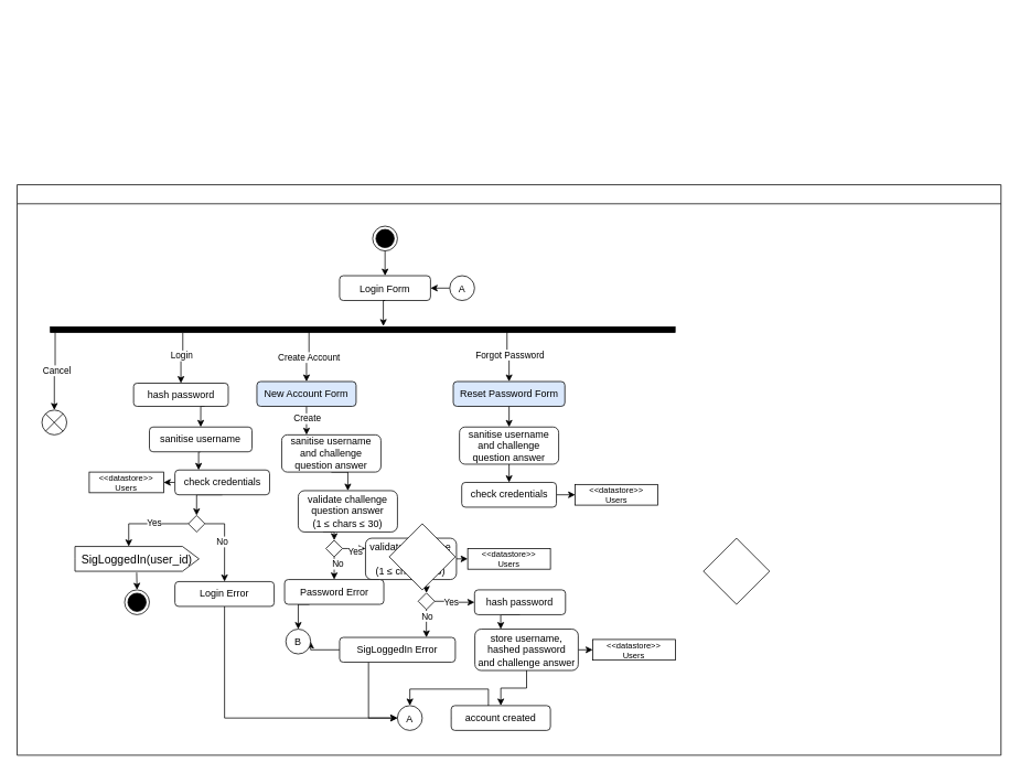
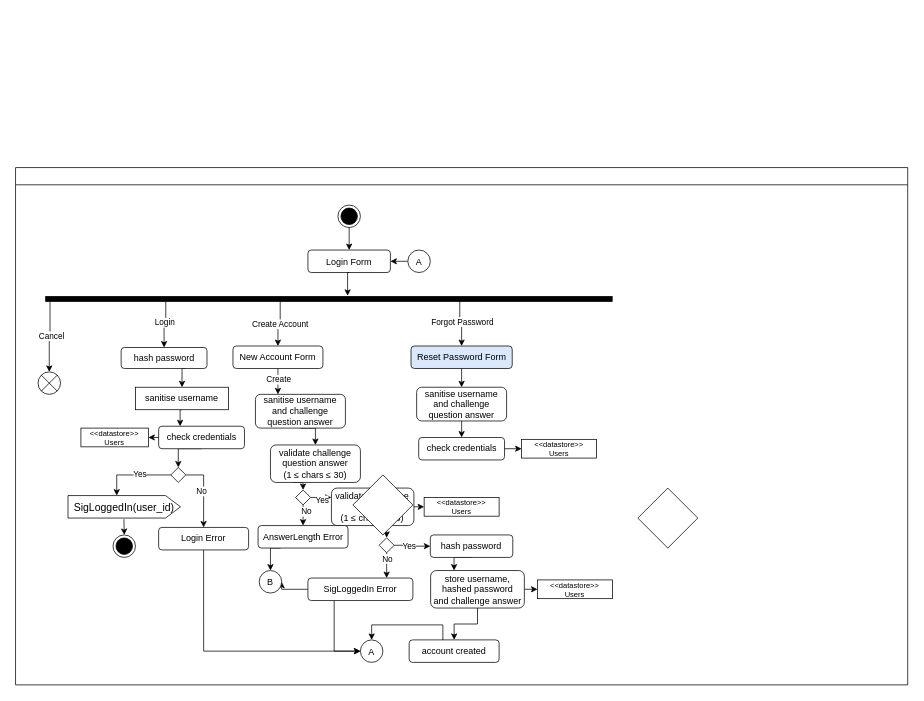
  <mxCell id="0" />
  <mxCell id="1" parent="0" />
  <mxCell id="2" value="" style="swimlane;whiteSpace=wrap" parent="1" vertex="1"><mxGeometry x="20" y="223" width="1190" height="690" as="geometry"><mxRectangle x="20" y="120" width="50" height="40" as="alternateBounds" /></mxGeometry></mxCell>
  <mxCell id="3" value="Login Form" style="rounded=1;" parent="2" vertex="1"><mxGeometry x="390" y="110" width="110" height="30" as="geometry" /></mxCell>
  <mxCell id="4" value="" style="edgeStyle=orthogonalEdgeStyle;rounded=0;orthogonalLoop=1;jettySize=auto;html=1;entryX=0.5;entryY=0;entryDx=0;entryDy=0;" parent="2" source="12" target="13" edge="1"><mxGeometry relative="1" as="geometry"><mxPoint x="115" y="442" as="targetPoint" /><Array as="points"><mxPoint x="46" y="228" /><mxPoint x="17" y="228" /></Array></mxGeometry></mxCell>
  <mxCell id="5" value="Cancel" style="edgeLabel;html=1;align=center;verticalAlign=middle;resizable=0;points=[];" parent="4" vertex="1" connectable="0"><mxGeometry x="-0.034" y="1" relative="1" as="geometry"><mxPoint as="offset" /></mxGeometry></mxCell>
  <mxCell id="6" style="edgeStyle=orthogonalEdgeStyle;rounded=0;orthogonalLoop=1;jettySize=auto;html=1;entryX=0.5;entryY=0;entryDx=0;entryDy=0;exitX=0.858;exitY=0.586;exitDx=0;exitDy=0;exitPerimeter=0;" edge="1" parent="2" source="12" target="36"><mxGeometry relative="1" as="geometry" /></mxCell>
  <mxCell id="7" value="Create Account" style="edgeLabel;html=1;align=center;verticalAlign=middle;resizable=0;points=[];" vertex="1" connectable="0" parent="6"><mxGeometry x="-0.033" relative="1" as="geometry"><mxPoint as="offset" /></mxGeometry></mxCell>
  <mxCell id="8" style="edgeStyle=orthogonalEdgeStyle;rounded=0;orthogonalLoop=1;jettySize=auto;html=1;entryX=0.5;entryY=0;entryDx=0;entryDy=0;exitX=1.056;exitY=0.788;exitDx=0;exitDy=0;exitPerimeter=0;" edge="1" parent="2" source="12" target="15"><mxGeometry relative="1" as="geometry" /></mxCell>
  <mxCell id="9" value="Login" style="edgeLabel;html=1;align=center;verticalAlign=middle;resizable=0;points=[];" vertex="1" connectable="0" parent="8"><mxGeometry x="-0.157" y="-2" relative="1" as="geometry"><mxPoint as="offset" /></mxGeometry></mxCell>
  <mxCell id="10" style="edgeStyle=orthogonalEdgeStyle;rounded=0;orthogonalLoop=1;jettySize=auto;html=1;entryX=0.5;entryY=0;entryDx=0;entryDy=0;exitX=0.463;exitY=0.269;exitDx=0;exitDy=0;exitPerimeter=0;" edge="1" parent="2" source="12" target="60"><mxGeometry relative="1" as="geometry" /></mxCell>
  <mxCell id="11" value="Forgot Password" style="edgeLabel;html=1;align=center;verticalAlign=middle;resizable=0;points=[];" vertex="1" connectable="0" parent="10"><mxGeometry x="-0.071" y="3" relative="1" as="geometry"><mxPoint as="offset" /></mxGeometry></mxCell>
  <mxCell id="12" value="" style="html=1;points=[];perimeter=orthogonalPerimeter;fillColor=strokeColor;rotation=90;" parent="2" vertex="1"><mxGeometry x="414.62" y="-202.56" width="6.75" height="755.62" as="geometry" /></mxCell>
  <mxCell id="13" value="" style="shape=sumEllipse;perimeter=ellipsePerimeter;html=1;backgroundOutline=1;" parent="2" vertex="1"><mxGeometry x="30" y="272.5" width="30" height="30" as="geometry" /></mxCell>
  <mxCell id="14" style="edgeStyle=orthogonalEdgeStyle;rounded=0;orthogonalLoop=1;jettySize=auto;html=1;exitX=0.75;exitY=1;exitDx=0;exitDy=0;entryX=0.5;entryY=0;entryDx=0;entryDy=0;" parent="2" source="15" target="17" edge="1"><mxGeometry relative="1" as="geometry" /></mxCell>
  <mxCell id="15" value="hash password" style="rounded=1;whiteSpace=wrap;html=1;" parent="2" vertex="1"><mxGeometry x="140.87" y="240" width="114.5" height="28" as="geometry" /></mxCell>
  <mxCell id="16" style="edgeStyle=orthogonalEdgeStyle;rounded=0;orthogonalLoop=1;jettySize=auto;html=1;exitX=0.5;exitY=1;exitDx=0;exitDy=0;entryX=0.25;entryY=0;entryDx=0;entryDy=0;" parent="2" source="17" target="20" edge="1"><mxGeometry relative="1" as="geometry" /></mxCell>
- <mxCell id="17" value="sanitise username" style="rounded=1;whiteSpace=wrap;html=1;" parent="2" vertex="1"><mxGeometry x="160" y="293" width="124.12" height="30" as="geometry" /></mxCell>
+ <mxCell id="17" value="sanitise username" style="whiteSpace=wrap;html=1;rounded=0;" parent="2" vertex="1"><mxGeometry x="160" y="293" width="124.12" height="30" as="geometry" /></mxCell>
  <mxCell id="18" style="edgeStyle=orthogonalEdgeStyle;rounded=0;orthogonalLoop=1;jettySize=auto;html=1;exitX=0.5;exitY=1;exitDx=0;exitDy=0;entryX=0.5;entryY=0;entryDx=0;entryDy=0;" parent="2" source="20" target="24" edge="1"><mxGeometry relative="1" as="geometry" /></mxCell>
  <mxCell id="19" style="edgeStyle=orthogonalEdgeStyle;rounded=0;orthogonalLoop=1;jettySize=auto;html=1;exitX=0;exitY=0.5;exitDx=0;exitDy=0;entryX=1;entryY=0.5;entryDx=0;entryDy=0;" edge="1" parent="2" source="20" target="21"><mxGeometry relative="1" as="geometry" /></mxCell>
  <mxCell id="20" value="check credentials" style="rounded=1;whiteSpace=wrap;html=1;" parent="2" vertex="1"><mxGeometry x="190.87" y="345" width="114.5" height="30" as="geometry" /></mxCell>
  <mxCell id="21" value="&lt;div style=&quot;font-size: 10px;&quot;&gt;&lt;font style=&quot;font-size: 10px;&quot;&gt;&amp;lt;&amp;lt;datastore&amp;gt;&amp;gt;&lt;/font&gt;&lt;/div&gt;&lt;div style=&quot;font-size: 10px;&quot;&gt;&lt;font style=&quot;font-size: 10px;&quot;&gt;Users&lt;br&gt;&lt;/font&gt;&lt;/div&gt;" style="rounded=0;whiteSpace=wrap;html=1;" parent="2" vertex="1"><mxGeometry x="87.2" y="347.5" width="90" height="25" as="geometry" /></mxCell>
  <mxCell id="22" style="edgeStyle=orthogonalEdgeStyle;rounded=0;orthogonalLoop=1;jettySize=auto;html=1;exitX=1;exitY=0.5;exitDx=0;exitDy=0;entryX=0.5;entryY=0;entryDx=0;entryDy=0;" parent="2" source="24" target="31" edge="1"><mxGeometry relative="1" as="geometry" /></mxCell>
  <mxCell id="23" value="No" style="edgeLabel;html=1;align=center;verticalAlign=middle;resizable=0;points=[];" parent="22" vertex="1" connectable="0"><mxGeometry x="-0.048" y="-2" relative="1" as="geometry"><mxPoint x="-1" as="offset" /></mxGeometry></mxCell>
  <mxCell id="24" value="" style="rhombus;whiteSpace=wrap;html=1;" parent="2" vertex="1"><mxGeometry x="207.06" y="400" width="20" height="20" as="geometry" /></mxCell>
  <mxCell id="25" style="edgeStyle=orthogonalEdgeStyle;rounded=0;orthogonalLoop=1;jettySize=auto;html=1;exitX=0.343;exitY=0.967;exitDx=0;exitDy=0;exitPerimeter=0;entryX=0.5;entryY=0;entryDx=0;entryDy=0;" parent="2" target="26" edge="1"><mxGeometry relative="1" as="geometry"><mxPoint x="144.57" y="469.01" as="sourcePoint" /></mxGeometry></mxCell>
  <mxCell id="26" value="" style="ellipse;html=1;shape=endState;fillColor=strokeColor;" parent="2" vertex="1"><mxGeometry x="130" y="490" width="30" height="30" as="geometry" /></mxCell>
  <mxCell id="27" style="edgeStyle=orthogonalEdgeStyle;rounded=0;orthogonalLoop=1;jettySize=auto;html=1;exitX=0;exitY=0.5;exitDx=0;exitDy=0;entryX=1;entryY=0.5;entryDx=0;entryDy=0;" parent="2" source="28" target="3" edge="1"><mxGeometry relative="1" as="geometry" /></mxCell>
  <mxCell id="28" value="A" style="ellipse;" parent="2" vertex="1"><mxGeometry x="523.25" y="110" width="30" height="30" as="geometry" /></mxCell>
  <mxCell id="29" value="A" style="ellipse;" parent="2" vertex="1"><mxGeometry x="460" y="630" width="30" height="30" as="geometry" /></mxCell>
  <mxCell id="30" style="edgeStyle=orthogonalEdgeStyle;rounded=0;orthogonalLoop=1;jettySize=auto;html=1;exitX=0.5;exitY=1;exitDx=0;exitDy=0;entryX=0;entryY=0.5;entryDx=0;entryDy=0;" edge="1" parent="2" source="31" target="29"><mxGeometry relative="1" as="geometry" /></mxCell>
  <mxCell id="31" value="Login Error" style="rounded=1;whiteSpace=wrap;html=1;" parent="2" vertex="1"><mxGeometry x="190.87" y="480" width="120" height="30" as="geometry" /></mxCell>
  <mxCell id="32" style="edgeStyle=orthogonalEdgeStyle;rounded=0;orthogonalLoop=1;jettySize=auto;html=1;exitX=0.5;exitY=1;exitDx=0;exitDy=0;entryX=0.5;entryY=0;entryDx=0;entryDy=0;" edge="1" parent="2" source="33" target="62"><mxGeometry relative="1" as="geometry" /></mxCell>
  <mxCell id="33" value="sanitise username and challenge question answer" style="rounded=1;whiteSpace=wrap;html=1;" parent="2" vertex="1"><mxGeometry x="320" y="302.5" width="120" height="45" as="geometry" /></mxCell>
  <mxCell id="34" style="edgeStyle=orthogonalEdgeStyle;rounded=0;orthogonalLoop=1;jettySize=auto;html=1;exitX=0.5;exitY=1;exitDx=0;exitDy=0;entryX=0.25;entryY=0;entryDx=0;entryDy=0;" parent="2" source="36" target="33" edge="1"><mxGeometry relative="1" as="geometry" /></mxCell>
  <mxCell id="35" value="Create" style="edgeLabel;html=1;align=center;verticalAlign=middle;resizable=0;points=[];" parent="34" vertex="1" connectable="0"><mxGeometry x="-0.192" relative="1" as="geometry"><mxPoint as="offset" /></mxGeometry></mxCell>
- <mxCell id="36" value="New Account Form" style="rounded=1;whiteSpace=wrap;html=1;fillColor=#dae8fc;" parent="2" vertex="1"><mxGeometry x="290" y="238" width="120" height="30" as="geometry" /></mxCell>
+ <mxCell id="36" value="New Account Form" style="rounded=1;whiteSpace=wrap;html=1;" parent="2" vertex="1"><mxGeometry x="290" y="238" width="120" height="30" as="geometry" /></mxCell>
  <mxCell id="37" style="edgeStyle=orthogonalEdgeStyle;rounded=0;orthogonalLoop=1;jettySize=auto;html=1;exitX=0.5;exitY=1;exitDx=0;exitDy=0;entryX=0.5;entryY=0;entryDx=0;entryDy=0;" parent="2" source="39" target="45" edge="1"><mxGeometry relative="1" as="geometry" /></mxCell>
  <mxCell id="38" style="edgeStyle=orthogonalEdgeStyle;rounded=0;orthogonalLoop=1;jettySize=auto;html=1;exitX=1;exitY=0.5;exitDx=0;exitDy=0;entryX=0;entryY=0.5;entryDx=0;entryDy=0;" parent="2" source="39" target="56" edge="1"><mxGeometry relative="1" as="geometry" /></mxCell>
  <mxCell id="39" value="&lt;div&gt;validate username&lt;/div&gt;&lt;div&gt;unique,&lt;br&gt;&lt;/div&gt;&lt;div&gt;(1 ≤ chars ≤ 15)&lt;br&gt;&lt;/div&gt;" style="rounded=1;whiteSpace=wrap;html=1;" parent="2" vertex="1"><mxGeometry x="421.37" y="427.5" width="110" height="50" as="geometry" /></mxCell>
  <mxCell id="40" value="&lt;div style=&quot;font-size: 10px;&quot;&gt;&lt;font style=&quot;font-size: 10px;&quot;&gt;&amp;lt;&amp;lt;datastore&amp;gt;&amp;gt;&lt;/font&gt;&lt;/div&gt;&lt;div style=&quot;font-size: 10px;&quot;&gt;&lt;font style=&quot;font-size: 10px;&quot;&gt;Users&lt;br&gt;&lt;/font&gt;&lt;/div&gt;" style="rounded=0;whiteSpace=wrap;html=1;" parent="2" vertex="1"><mxGeometry x="696.17" y="550" width="100" height="25" as="geometry" /></mxCell>
  <mxCell id="41" style="edgeStyle=orthogonalEdgeStyle;rounded=0;orthogonalLoop=1;jettySize=auto;html=1;exitX=1;exitY=0.5;exitDx=0;exitDy=0;entryX=0;entryY=0.5;entryDx=0;entryDy=0;" parent="2" source="45" target="52" edge="1"><mxGeometry relative="1" as="geometry" /></mxCell>
  <mxCell id="42" value="Yes" style="edgeLabel;html=1;align=center;verticalAlign=middle;resizable=0;points=[];" vertex="1" connectable="0" parent="41"><mxGeometry x="-0.225" y="-1" relative="1" as="geometry"><mxPoint as="offset" /></mxGeometry></mxCell>
  <mxCell id="43" style="edgeStyle=orthogonalEdgeStyle;rounded=0;orthogonalLoop=1;jettySize=auto;html=1;exitX=0.5;exitY=1;exitDx=0;exitDy=0;entryX=0.75;entryY=0;entryDx=0;entryDy=0;" edge="1" parent="2" source="45" target="48"><mxGeometry relative="1" as="geometry" /></mxCell>
  <mxCell id="44" value="No" style="edgeLabel;html=1;align=center;verticalAlign=middle;resizable=0;points=[];" vertex="1" connectable="0" parent="43"><mxGeometry x="-0.573" relative="1" as="geometry"><mxPoint y="1" as="offset" /></mxGeometry></mxCell>
  <mxCell id="45" value="" style="rhombus;whiteSpace=wrap;html=1;" parent="2" vertex="1"><mxGeometry x="485.0" y="493.81" width="20" height="20" as="geometry" /></mxCell>
  <mxCell id="46" style="edgeStyle=orthogonalEdgeStyle;rounded=0;orthogonalLoop=1;jettySize=auto;html=1;exitX=0.25;exitY=1;exitDx=0;exitDy=0;entryX=0;entryY=0.5;entryDx=0;entryDy=0;" edge="1" parent="2" source="48" target="29"><mxGeometry relative="1" as="geometry" /></mxCell>
  <mxCell id="47" style="edgeStyle=orthogonalEdgeStyle;rounded=0;orthogonalLoop=1;jettySize=auto;html=1;exitX=0;exitY=0.5;exitDx=0;exitDy=0;entryX=1;entryY=0.5;entryDx=0;entryDy=0;" edge="1" parent="2" source="48" target="80"><mxGeometry relative="1" as="geometry" /></mxCell>
  <mxCell id="48" value="SigLoggedIn Error" style="rounded=1;whiteSpace=wrap;html=1;" parent="2" vertex="1"><mxGeometry x="390.0" y="547.5" width="140" height="30" as="geometry" /></mxCell>
  <mxCell id="49" style="edgeStyle=orthogonalEdgeStyle;rounded=0;orthogonalLoop=1;jettySize=auto;html=1;exitX=0.5;exitY=1;exitDx=0;exitDy=0;entryX=0.5;entryY=0;entryDx=0;entryDy=0;" parent="2" source="50" target="3" edge="1"><mxGeometry relative="1" as="geometry" /></mxCell>
  <mxCell id="50" value="" style="ellipse;html=1;shape=endState;fillColor=strokeColor;" parent="2" vertex="1"><mxGeometry x="430" y="50" width="30" height="30" as="geometry" /></mxCell>
  <mxCell id="51" style="edgeStyle=orthogonalEdgeStyle;rounded=0;orthogonalLoop=1;jettySize=auto;html=1;exitX=0.5;exitY=1;exitDx=0;exitDy=0;entryX=0.25;entryY=0;entryDx=0;entryDy=0;" parent="2" source="52" target="55" edge="1"><mxGeometry relative="1" as="geometry" /></mxCell>
  <mxCell id="52" value="hash password" style="rounded=1;whiteSpace=wrap;html=1;" parent="2" vertex="1"><mxGeometry x="553.25" y="490" width="110" height="30" as="geometry" /></mxCell>
  <mxCell id="53" style="edgeStyle=orthogonalEdgeStyle;rounded=0;orthogonalLoop=1;jettySize=auto;html=1;exitX=1;exitY=0.5;exitDx=0;exitDy=0;entryX=0;entryY=0.5;entryDx=0;entryDy=0;" parent="2" source="55" target="40" edge="1"><mxGeometry relative="1" as="geometry" /></mxCell>
  <mxCell id="54" style="edgeStyle=orthogonalEdgeStyle;rounded=0;orthogonalLoop=1;jettySize=auto;html=1;exitX=0.5;exitY=1;exitDx=0;exitDy=0;entryX=0.5;entryY=0;entryDx=0;entryDy=0;" parent="2" source="55" target="58" edge="1"><mxGeometry relative="1" as="geometry" /></mxCell>
  <mxCell id="55" value="&lt;div&gt;store username, hashed password&lt;/div&gt;&lt;div&gt;and challenge answer&lt;br&gt;&lt;/div&gt;" style="rounded=1;whiteSpace=wrap;html=1;" parent="2" vertex="1"><mxGeometry x="553.67" y="537.5" width="125" height="50" as="geometry" /></mxCell>
  <mxCell id="56" value="&lt;div style=&quot;font-size: 10px;&quot;&gt;&lt;font style=&quot;font-size: 10px;&quot;&gt;&amp;lt;&amp;lt;datastore&amp;gt;&amp;gt;&lt;/font&gt;&lt;/div&gt;&lt;div style=&quot;font-size: 10px;&quot;&gt;&lt;font style=&quot;font-size: 10px;&quot;&gt;Users&lt;br&gt;&lt;/font&gt;&lt;/div&gt;" style="rounded=0;whiteSpace=wrap;html=1;" parent="2" vertex="1"><mxGeometry x="545" y="440" width="100" height="25" as="geometry" /></mxCell>
  <mxCell id="57" style="edgeStyle=orthogonalEdgeStyle;rounded=0;orthogonalLoop=1;jettySize=auto;html=1;exitX=0;exitY=0.5;exitDx=0;exitDy=0;entryX=0.5;entryY=0;entryDx=0;entryDy=0;" edge="1" parent="2" source="58" target="29"><mxGeometry relative="1" as="geometry"><Array as="points"><mxPoint x="570" y="610" /><mxPoint x="475" y="610" /></Array></mxGeometry></mxCell>
  <mxCell id="58" value="account created" style="rounded=1;whiteSpace=wrap;html=1;" parent="2" vertex="1"><mxGeometry x="525" y="630" width="120" height="30" as="geometry" /></mxCell>
  <mxCell id="59" style="edgeStyle=orthogonalEdgeStyle;rounded=0;orthogonalLoop=1;jettySize=auto;html=1;exitX=0.5;exitY=1;exitDx=0;exitDy=0;entryX=0.5;entryY=0;entryDx=0;entryDy=0;" edge="1" parent="2" source="60" target="75"><mxGeometry relative="1" as="geometry" /></mxCell>
  <mxCell id="60" value="Reset Password Form" style="rounded=1;whiteSpace=wrap;html=1;fillColor=#dae8fc;" parent="2" vertex="1"><mxGeometry x="527.5" y="238" width="135" height="30" as="geometry" /></mxCell>
  <mxCell id="61" style="edgeStyle=orthogonalEdgeStyle;rounded=0;orthogonalLoop=1;jettySize=auto;html=1;exitX=0.25;exitY=1;exitDx=0;exitDy=0;entryX=0.5;entryY=0;entryDx=0;entryDy=0;" edge="1" parent="2" source="62" target="67"><mxGeometry relative="1" as="geometry" /></mxCell>
  <mxCell id="62" value="&lt;div&gt;validate challenge question answer&lt;/div&gt;&lt;div&gt;(1 ≤ chars ≤ 30)&lt;/div&gt;" style="rounded=1;whiteSpace=wrap;html=1;" vertex="1" parent="2"><mxGeometry x="340" y="370" width="120" height="50" as="geometry" /></mxCell>
  <mxCell id="63" style="edgeStyle=orthogonalEdgeStyle;rounded=0;orthogonalLoop=1;jettySize=auto;html=1;exitX=1;exitY=0.5;exitDx=0;exitDy=0;entryX=0;entryY=0.25;entryDx=0;entryDy=0;" edge="1" parent="2" source="67" target="39"><mxGeometry relative="1" as="geometry" /></mxCell>
  <mxCell id="64" value="Yes" style="edgeLabel;html=1;align=center;verticalAlign=middle;resizable=0;points=[];" vertex="1" connectable="0" parent="63"><mxGeometry x="-0.007" y="-3" relative="1" as="geometry"><mxPoint x="1" as="offset" /></mxGeometry></mxCell>
  <mxCell id="65" style="edgeStyle=orthogonalEdgeStyle;rounded=0;orthogonalLoop=1;jettySize=auto;html=1;exitX=0.5;exitY=1;exitDx=0;exitDy=0;entryX=0.5;entryY=0;entryDx=0;entryDy=0;" edge="1" parent="2" source="67" target="69"><mxGeometry relative="1" as="geometry" /></mxCell>
  <mxCell id="66" value="No" style="edgeLabel;html=1;align=center;verticalAlign=middle;resizable=0;points=[];" vertex="1" connectable="0" parent="65"><mxGeometry x="-0.442" y="4" relative="1" as="geometry"><mxPoint as="offset" /></mxGeometry></mxCell>
  <mxCell id="67" value="" style="rhombus;whiteSpace=wrap;html=1;" vertex="1" parent="2"><mxGeometry x="373.5" y="430" width="20" height="20" as="geometry" /></mxCell>
  <mxCell id="68" style="edgeStyle=orthogonalEdgeStyle;rounded=0;orthogonalLoop=1;jettySize=auto;html=1;exitX=0.25;exitY=1;exitDx=0;exitDy=0;entryX=0.5;entryY=0;entryDx=0;entryDy=0;" edge="1" parent="2" source="69" target="80"><mxGeometry relative="1" as="geometry" /></mxCell>
- <mxCell id="69" value="Password Error" style="rounded=1;whiteSpace=wrap;html=1;" vertex="1" parent="2"><mxGeometry x="323.5" y="477.5" width="120" height="30" as="geometry" /></mxCell>
+ <mxCell id="69" value="AnswerLength Error" style="rounded=1;whiteSpace=wrap;html=1;" vertex="1" parent="2"><mxGeometry x="323.5" y="477.5" width="120" height="30" as="geometry" /></mxCell>
  <mxCell id="70" value="" style="edgeStyle=orthogonalEdgeStyle;rounded=0;orthogonalLoop=1;jettySize=auto;html=1;exitX=0;exitY=0.5;exitDx=0;exitDy=0;entryX=0;entryY=0;entryDx=65;entryDy=0;entryPerimeter=0;" edge="1" parent="2" source="24" target="72"><mxGeometry relative="1" as="geometry"><mxPoint x="97.2" y="550" as="sourcePoint" /><mxPoint x="48.12" y="580" as="targetPoint" /></mxGeometry></mxCell>
  <mxCell id="71" value="Yes" style="edgeLabel;html=1;align=center;verticalAlign=middle;resizable=0;points=[];" vertex="1" connectable="0" parent="70"><mxGeometry x="-0.153" y="-2" relative="1" as="geometry"><mxPoint as="offset" /></mxGeometry></mxCell>
  <mxCell id="72" value="SigLoggedIn(user_id)" style="html=1;shape=mxgraph.infographic.ribbonSimple;notch1=0;notch2=20;align=center;verticalAlign=middle;fontSize=14;fontStyle=0;fillColor=#FFFFFF;whiteSpace=wrap;" parent="2" vertex="1"><mxGeometry x="70.0" y="437.5" width="150" height="30" as="geometry" /></mxCell>
  <mxCell id="73" style="edgeStyle=orthogonalEdgeStyle;rounded=0;orthogonalLoop=1;jettySize=auto;html=1;exitX=0.5;exitY=1;exitDx=0;exitDy=0;entryX=-0.13;entryY=0.467;entryDx=0;entryDy=0;entryPerimeter=0;" edge="1" parent="2" source="3" target="12"><mxGeometry relative="1" as="geometry" /></mxCell>
  <mxCell id="74" style="edgeStyle=orthogonalEdgeStyle;rounded=0;orthogonalLoop=1;jettySize=auto;html=1;exitX=0.5;exitY=1;exitDx=0;exitDy=0;entryX=0.5;entryY=0;entryDx=0;entryDy=0;" edge="1" parent="2" source="75" target="77"><mxGeometry relative="1" as="geometry" /></mxCell>
  <mxCell id="75" value="sanitise username and challenge question answer" style="rounded=1;whiteSpace=wrap;html=1;" vertex="1" parent="2"><mxGeometry x="535" y="293" width="120" height="45" as="geometry" /></mxCell>
  <mxCell id="76" style="edgeStyle=orthogonalEdgeStyle;rounded=0;orthogonalLoop=1;jettySize=auto;html=1;exitX=1;exitY=0.5;exitDx=0;exitDy=0;entryX=0;entryY=0.5;entryDx=0;entryDy=0;" edge="1" parent="2" source="77" target="78"><mxGeometry relative="1" as="geometry" /></mxCell>
  <mxCell id="77" value="check credentials" style="rounded=1;whiteSpace=wrap;html=1;" vertex="1" parent="2"><mxGeometry x="537.75" y="360" width="114.5" height="30" as="geometry" /></mxCell>
  <mxCell id="78" value="&lt;div style=&quot;font-size: 10px;&quot;&gt;&lt;font style=&quot;font-size: 10px;&quot;&gt;&amp;lt;&amp;lt;datastore&amp;gt;&amp;gt;&lt;/font&gt;&lt;/div&gt;&lt;div style=&quot;font-size: 10px;&quot;&gt;&lt;font style=&quot;font-size: 10px;&quot;&gt;Users&lt;br&gt;&lt;/font&gt;&lt;/div&gt;" style="rounded=0;whiteSpace=wrap;html=1;" vertex="1" parent="2"><mxGeometry x="675" y="362.5" width="100" height="25" as="geometry" /></mxCell>
  <mxCell id="79" value="" style="rhombus;whiteSpace=wrap;html=1;" vertex="1" parent="2"><mxGeometry x="830" y="427.5" width="80" height="80" as="geometry" /></mxCell>
  <mxCell id="80" value="B" style="ellipse;whiteSpace=wrap;html=1;aspect=fixed;" vertex="1" parent="2"><mxGeometry x="325" y="537.5" width="30" height="30" as="geometry" /></mxCell>
  <mxCell id="81" value="" style="rhombus;whiteSpace=wrap;html=1;" vertex="1" parent="1"><mxGeometry x="470" y="633" width="80" height="80" as="geometry" /></mxCell>
